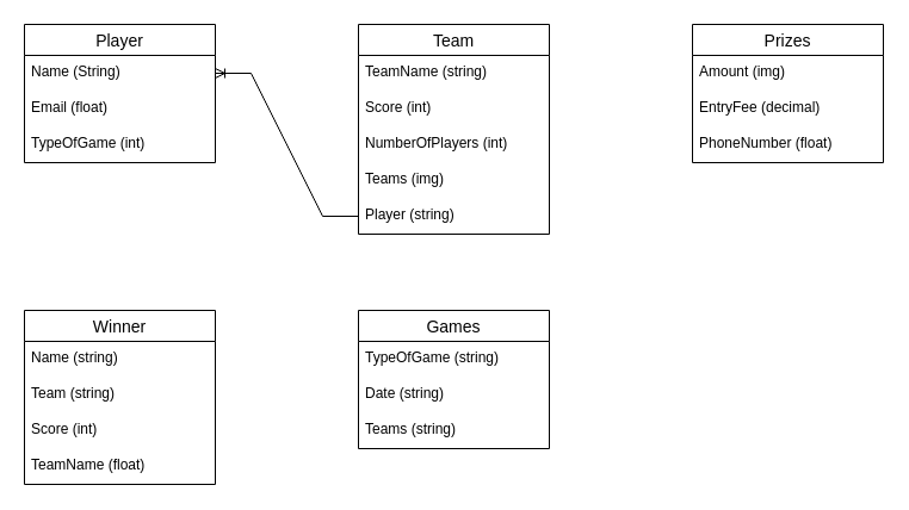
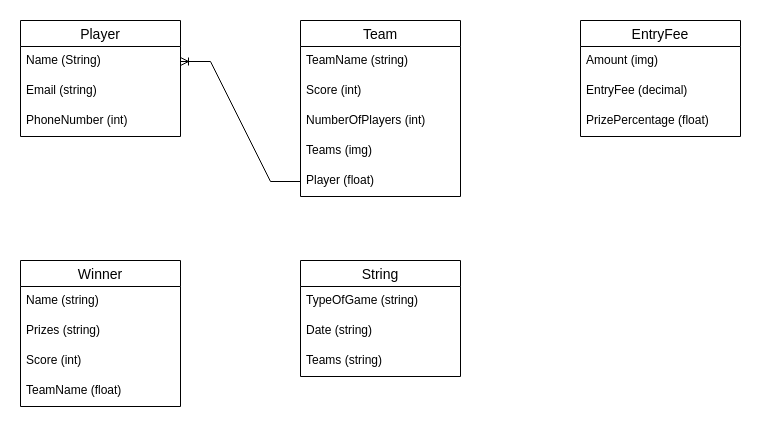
  <mxCell id="0" />
  <mxCell id="1" parent="0" />
  <mxCell id="2" value="Player" style="swimlane;fontStyle=0;childLayout=stackLayout;horizontal=1;startSize=26;horizontalStack=0;resizeParent=1;resizeParentMax=0;resizeLast=0;collapsible=1;marginBottom=0;align=center;fontSize=14;" vertex="1" parent="1"><mxGeometry x="20" y="20" width="160" height="116" as="geometry" /></mxCell>
  <mxCell id="3" value="Name (String)" style="text;strokeColor=none;fillColor=none;spacingLeft=4;spacingRight=4;overflow=hidden;rotatable=0;points=[[0,0.5],[1,0.5]];portConstraint=eastwest;fontSize=12;" vertex="1" parent="2"><mxGeometry y="26" width="160" height="30" as="geometry" /></mxCell>
- <mxCell id="4" value="Email (float)" style="text;strokeColor=none;fillColor=none;spacingLeft=4;spacingRight=4;overflow=hidden;rotatable=0;points=[[0,0.5],[1,0.5]];portConstraint=eastwest;fontSize=12;" vertex="1" parent="2"><mxGeometry y="56" width="160" height="30" as="geometry" /></mxCell>
- <mxCell id="5" value="TypeOfGame (int)" style="text;strokeColor=none;fillColor=none;spacingLeft=4;spacingRight=4;overflow=hidden;rotatable=0;points=[[0,0.5],[1,0.5]];portConstraint=eastwest;fontSize=12;" vertex="1" parent="2"><mxGeometry y="86" width="160" height="30" as="geometry" /></mxCell>
+ <mxCell id="4" value="Email (string)" style="text;strokeColor=none;fillColor=none;spacingLeft=4;spacingRight=4;overflow=hidden;rotatable=0;points=[[0,0.5],[1,0.5]];portConstraint=eastwest;fontSize=12;" vertex="1" parent="2"><mxGeometry y="56" width="160" height="30" as="geometry" /></mxCell>
+ <mxCell id="5" value="PhoneNumber (int)" style="text;strokeColor=none;fillColor=none;spacingLeft=4;spacingRight=4;overflow=hidden;rotatable=0;points=[[0,0.5],[1,0.5]];portConstraint=eastwest;fontSize=12;" vertex="1" parent="2"><mxGeometry y="86" width="160" height="30" as="geometry" /></mxCell>
  <mxCell id="6" value="Team" style="swimlane;fontStyle=0;childLayout=stackLayout;horizontal=1;startSize=26;horizontalStack=0;resizeParent=1;resizeParentMax=0;resizeLast=0;collapsible=1;marginBottom=0;align=center;fontSize=14;" vertex="1" parent="1"><mxGeometry x="300" y="20" width="160" height="176" as="geometry" /></mxCell>
  <mxCell id="7" value="TeamName (string)" style="text;strokeColor=none;fillColor=none;spacingLeft=4;spacingRight=4;overflow=hidden;rotatable=0;points=[[0,0.5],[1,0.5]];portConstraint=eastwest;fontSize=12;" vertex="1" parent="6"><mxGeometry y="26" width="160" height="30" as="geometry" /></mxCell>
  <mxCell id="8" value="Score (int)" style="text;strokeColor=none;fillColor=none;spacingLeft=4;spacingRight=4;overflow=hidden;rotatable=0;points=[[0,0.5],[1,0.5]];portConstraint=eastwest;fontSize=12;" vertex="1" parent="6"><mxGeometry y="56" width="160" height="30" as="geometry" /></mxCell>
  <mxCell id="9" value="NumberOfPlayers (int)" style="text;strokeColor=none;fillColor=none;spacingLeft=4;spacingRight=4;overflow=hidden;rotatable=0;points=[[0,0.5],[1,0.5]];portConstraint=eastwest;fontSize=12;" vertex="1" parent="6"><mxGeometry y="86" width="160" height="30" as="geometry" /></mxCell>
  <mxCell id="10" value="Teams (img)" style="text;strokeColor=none;fillColor=none;spacingLeft=4;spacingRight=4;overflow=hidden;rotatable=0;points=[[0,0.5],[1,0.5]];portConstraint=eastwest;fontSize=12;" vertex="1" parent="6"><mxGeometry y="116" width="160" height="30" as="geometry" /></mxCell>
- <mxCell id="11" value="Player (string)" style="text;strokeColor=none;fillColor=none;spacingLeft=4;spacingRight=4;overflow=hidden;rotatable=0;points=[[0,0.5],[1,0.5]];portConstraint=eastwest;fontSize=12;" vertex="1" parent="6"><mxGeometry y="146" width="160" height="30" as="geometry" /></mxCell>
- <mxCell id="12" value="Prizes" style="swimlane;fontStyle=0;childLayout=stackLayout;horizontal=1;startSize=26;horizontalStack=0;resizeParent=1;resizeParentMax=0;resizeLast=0;collapsible=1;marginBottom=0;align=center;fontSize=14;" vertex="1" parent="1"><mxGeometry x="580" y="20" width="160" height="116" as="geometry" /></mxCell>
+ <mxCell id="11" value="Player (float)" style="text;strokeColor=none;fillColor=none;spacingLeft=4;spacingRight=4;overflow=hidden;rotatable=0;points=[[0,0.5],[1,0.5]];portConstraint=eastwest;fontSize=12;" vertex="1" parent="6"><mxGeometry y="146" width="160" height="30" as="geometry" /></mxCell>
+ <mxCell id="12" value="EntryFee" style="swimlane;fontStyle=0;childLayout=stackLayout;horizontal=1;startSize=26;horizontalStack=0;resizeParent=1;resizeParentMax=0;resizeLast=0;collapsible=1;marginBottom=0;align=center;fontSize=14;" vertex="1" parent="1"><mxGeometry x="580" y="20" width="160" height="116" as="geometry" /></mxCell>
  <mxCell id="13" value="Amount (img)" style="text;strokeColor=none;fillColor=none;spacingLeft=4;spacingRight=4;overflow=hidden;rotatable=0;points=[[0,0.5],[1,0.5]];portConstraint=eastwest;fontSize=12;" vertex="1" parent="12"><mxGeometry y="26" width="160" height="30" as="geometry" /></mxCell>
  <mxCell id="14" value="EntryFee (decimal)" style="text;strokeColor=none;fillColor=none;spacingLeft=4;spacingRight=4;overflow=hidden;rotatable=0;points=[[0,0.5],[1,0.5]];portConstraint=eastwest;fontSize=12;" vertex="1" parent="12"><mxGeometry y="56" width="160" height="30" as="geometry" /></mxCell>
- <mxCell id="15" value="PhoneNumber (float)" style="text;strokeColor=none;fillColor=none;spacingLeft=4;spacingRight=4;overflow=hidden;rotatable=0;points=[[0,0.5],[1,0.5]];portConstraint=eastwest;fontSize=12;" vertex="1" parent="12"><mxGeometry y="86" width="160" height="30" as="geometry" /></mxCell>
+ <mxCell id="15" value="PrizePercentage (float)" style="text;strokeColor=none;fillColor=none;spacingLeft=4;spacingRight=4;overflow=hidden;rotatable=0;points=[[0,0.5],[1,0.5]];portConstraint=eastwest;fontSize=12;" vertex="1" parent="12"><mxGeometry y="86" width="160" height="30" as="geometry" /></mxCell>
  <mxCell id="16" value="Winner" style="swimlane;fontStyle=0;childLayout=stackLayout;horizontal=1;startSize=26;horizontalStack=0;resizeParent=1;resizeParentMax=0;resizeLast=0;collapsible=1;marginBottom=0;align=center;fontSize=14;" vertex="1" parent="1"><mxGeometry x="20" y="260" width="160" height="146" as="geometry" /></mxCell>
  <mxCell id="17" value="Name (string)" style="text;strokeColor=none;fillColor=none;spacingLeft=4;spacingRight=4;overflow=hidden;rotatable=0;points=[[0,0.5],[1,0.5]];portConstraint=eastwest;fontSize=12;" vertex="1" parent="16"><mxGeometry y="26" width="160" height="30" as="geometry" /></mxCell>
- <mxCell id="18" value="Team (string)" style="text;strokeColor=none;fillColor=none;spacingLeft=4;spacingRight=4;overflow=hidden;rotatable=0;points=[[0,0.5],[1,0.5]];portConstraint=eastwest;fontSize=12;" vertex="1" parent="16"><mxGeometry y="56" width="160" height="30" as="geometry" /></mxCell>
+ <mxCell id="18" value="Prizes (string)" style="text;strokeColor=none;fillColor=none;spacingLeft=4;spacingRight=4;overflow=hidden;rotatable=0;points=[[0,0.5],[1,0.5]];portConstraint=eastwest;fontSize=12;" vertex="1" parent="16"><mxGeometry y="56" width="160" height="30" as="geometry" /></mxCell>
  <mxCell id="19" value="Score (int)" style="text;strokeColor=none;fillColor=none;spacingLeft=4;spacingRight=4;overflow=hidden;rotatable=0;points=[[0,0.5],[1,0.5]];portConstraint=eastwest;fontSize=12;" vertex="1" parent="16"><mxGeometry y="86" width="160" height="30" as="geometry" /></mxCell>
  <mxCell id="20" value="TeamName (float)" style="text;strokeColor=none;fillColor=none;spacingLeft=4;spacingRight=4;overflow=hidden;rotatable=0;points=[[0,0.5],[1,0.5]];portConstraint=eastwest;fontSize=12;" vertex="1" parent="16"><mxGeometry y="116" width="160" height="30" as="geometry" /></mxCell>
- <mxCell id="21" value="Games" style="swimlane;fontStyle=0;childLayout=stackLayout;horizontal=1;startSize=26;horizontalStack=0;resizeParent=1;resizeParentMax=0;resizeLast=0;collapsible=1;marginBottom=0;align=center;fontSize=14;" vertex="1" parent="1"><mxGeometry x="300" y="260" width="160" height="116" as="geometry" /></mxCell>
+ <mxCell id="21" value="String" style="swimlane;fontStyle=0;childLayout=stackLayout;horizontal=1;startSize=26;horizontalStack=0;resizeParent=1;resizeParentMax=0;resizeLast=0;collapsible=1;marginBottom=0;align=center;fontSize=14;" vertex="1" parent="1"><mxGeometry x="300" y="260" width="160" height="116" as="geometry" /></mxCell>
  <mxCell id="22" value="TypeOfGame (string)" style="text;strokeColor=none;fillColor=none;spacingLeft=4;spacingRight=4;overflow=hidden;rotatable=0;points=[[0,0.5],[1,0.5]];portConstraint=eastwest;fontSize=12;" vertex="1" parent="21"><mxGeometry y="26" width="160" height="30" as="geometry" /></mxCell>
  <mxCell id="23" value="Date (string)" style="text;strokeColor=none;fillColor=none;spacingLeft=4;spacingRight=4;overflow=hidden;rotatable=0;points=[[0,0.5],[1,0.5]];portConstraint=eastwest;fontSize=12;" vertex="1" parent="21"><mxGeometry y="56" width="160" height="30" as="geometry" /></mxCell>
  <mxCell id="24" value="Teams (string)" style="text;strokeColor=none;fillColor=none;spacingLeft=4;spacingRight=4;overflow=hidden;rotatable=0;points=[[0,0.5],[1,0.5]];portConstraint=eastwest;fontSize=12;" vertex="1" parent="21"><mxGeometry y="86" width="160" height="30" as="geometry" /></mxCell>
  <mxCell id="25" value="" style="edgeStyle=entityRelationEdgeStyle;fontSize=12;html=1;endArrow=ERoneToMany;rounded=0;exitX=0;exitY=0.5;exitDx=0;exitDy=0;" edge="1" parent="1" source="11" target="3"><mxGeometry width="100" height="100" relative="1" as="geometry"><mxPoint x="170" y="250" as="sourcePoint" /><mxPoint x="270" y="150" as="targetPoint" /></mxGeometry></mxCell>
